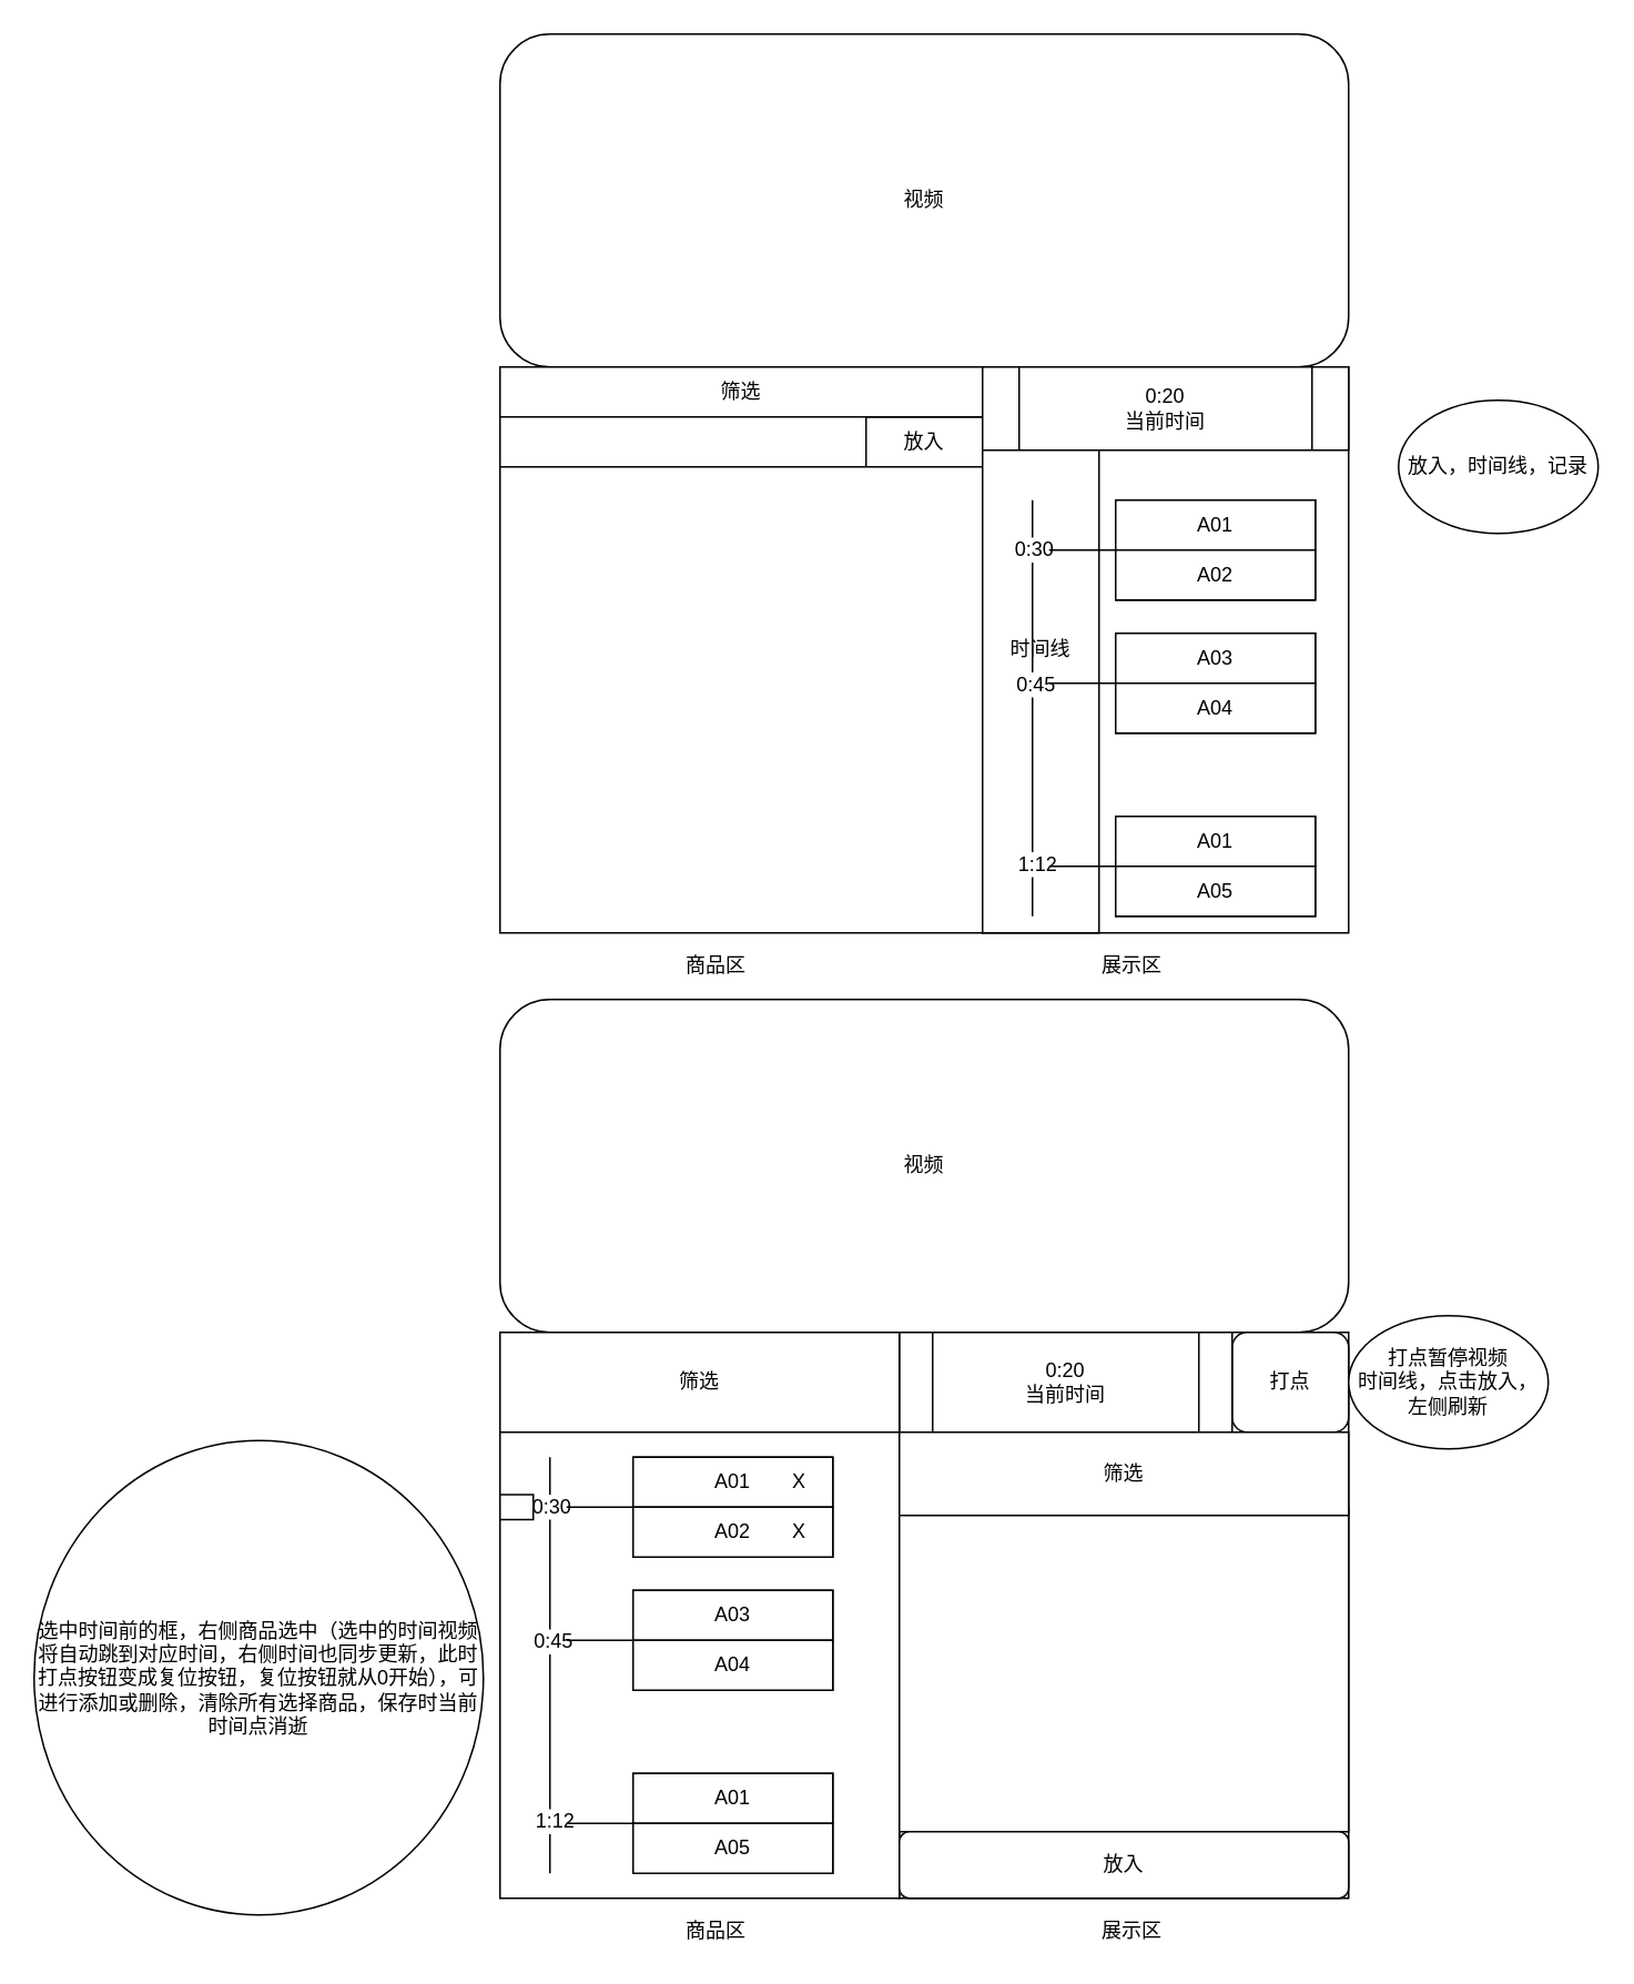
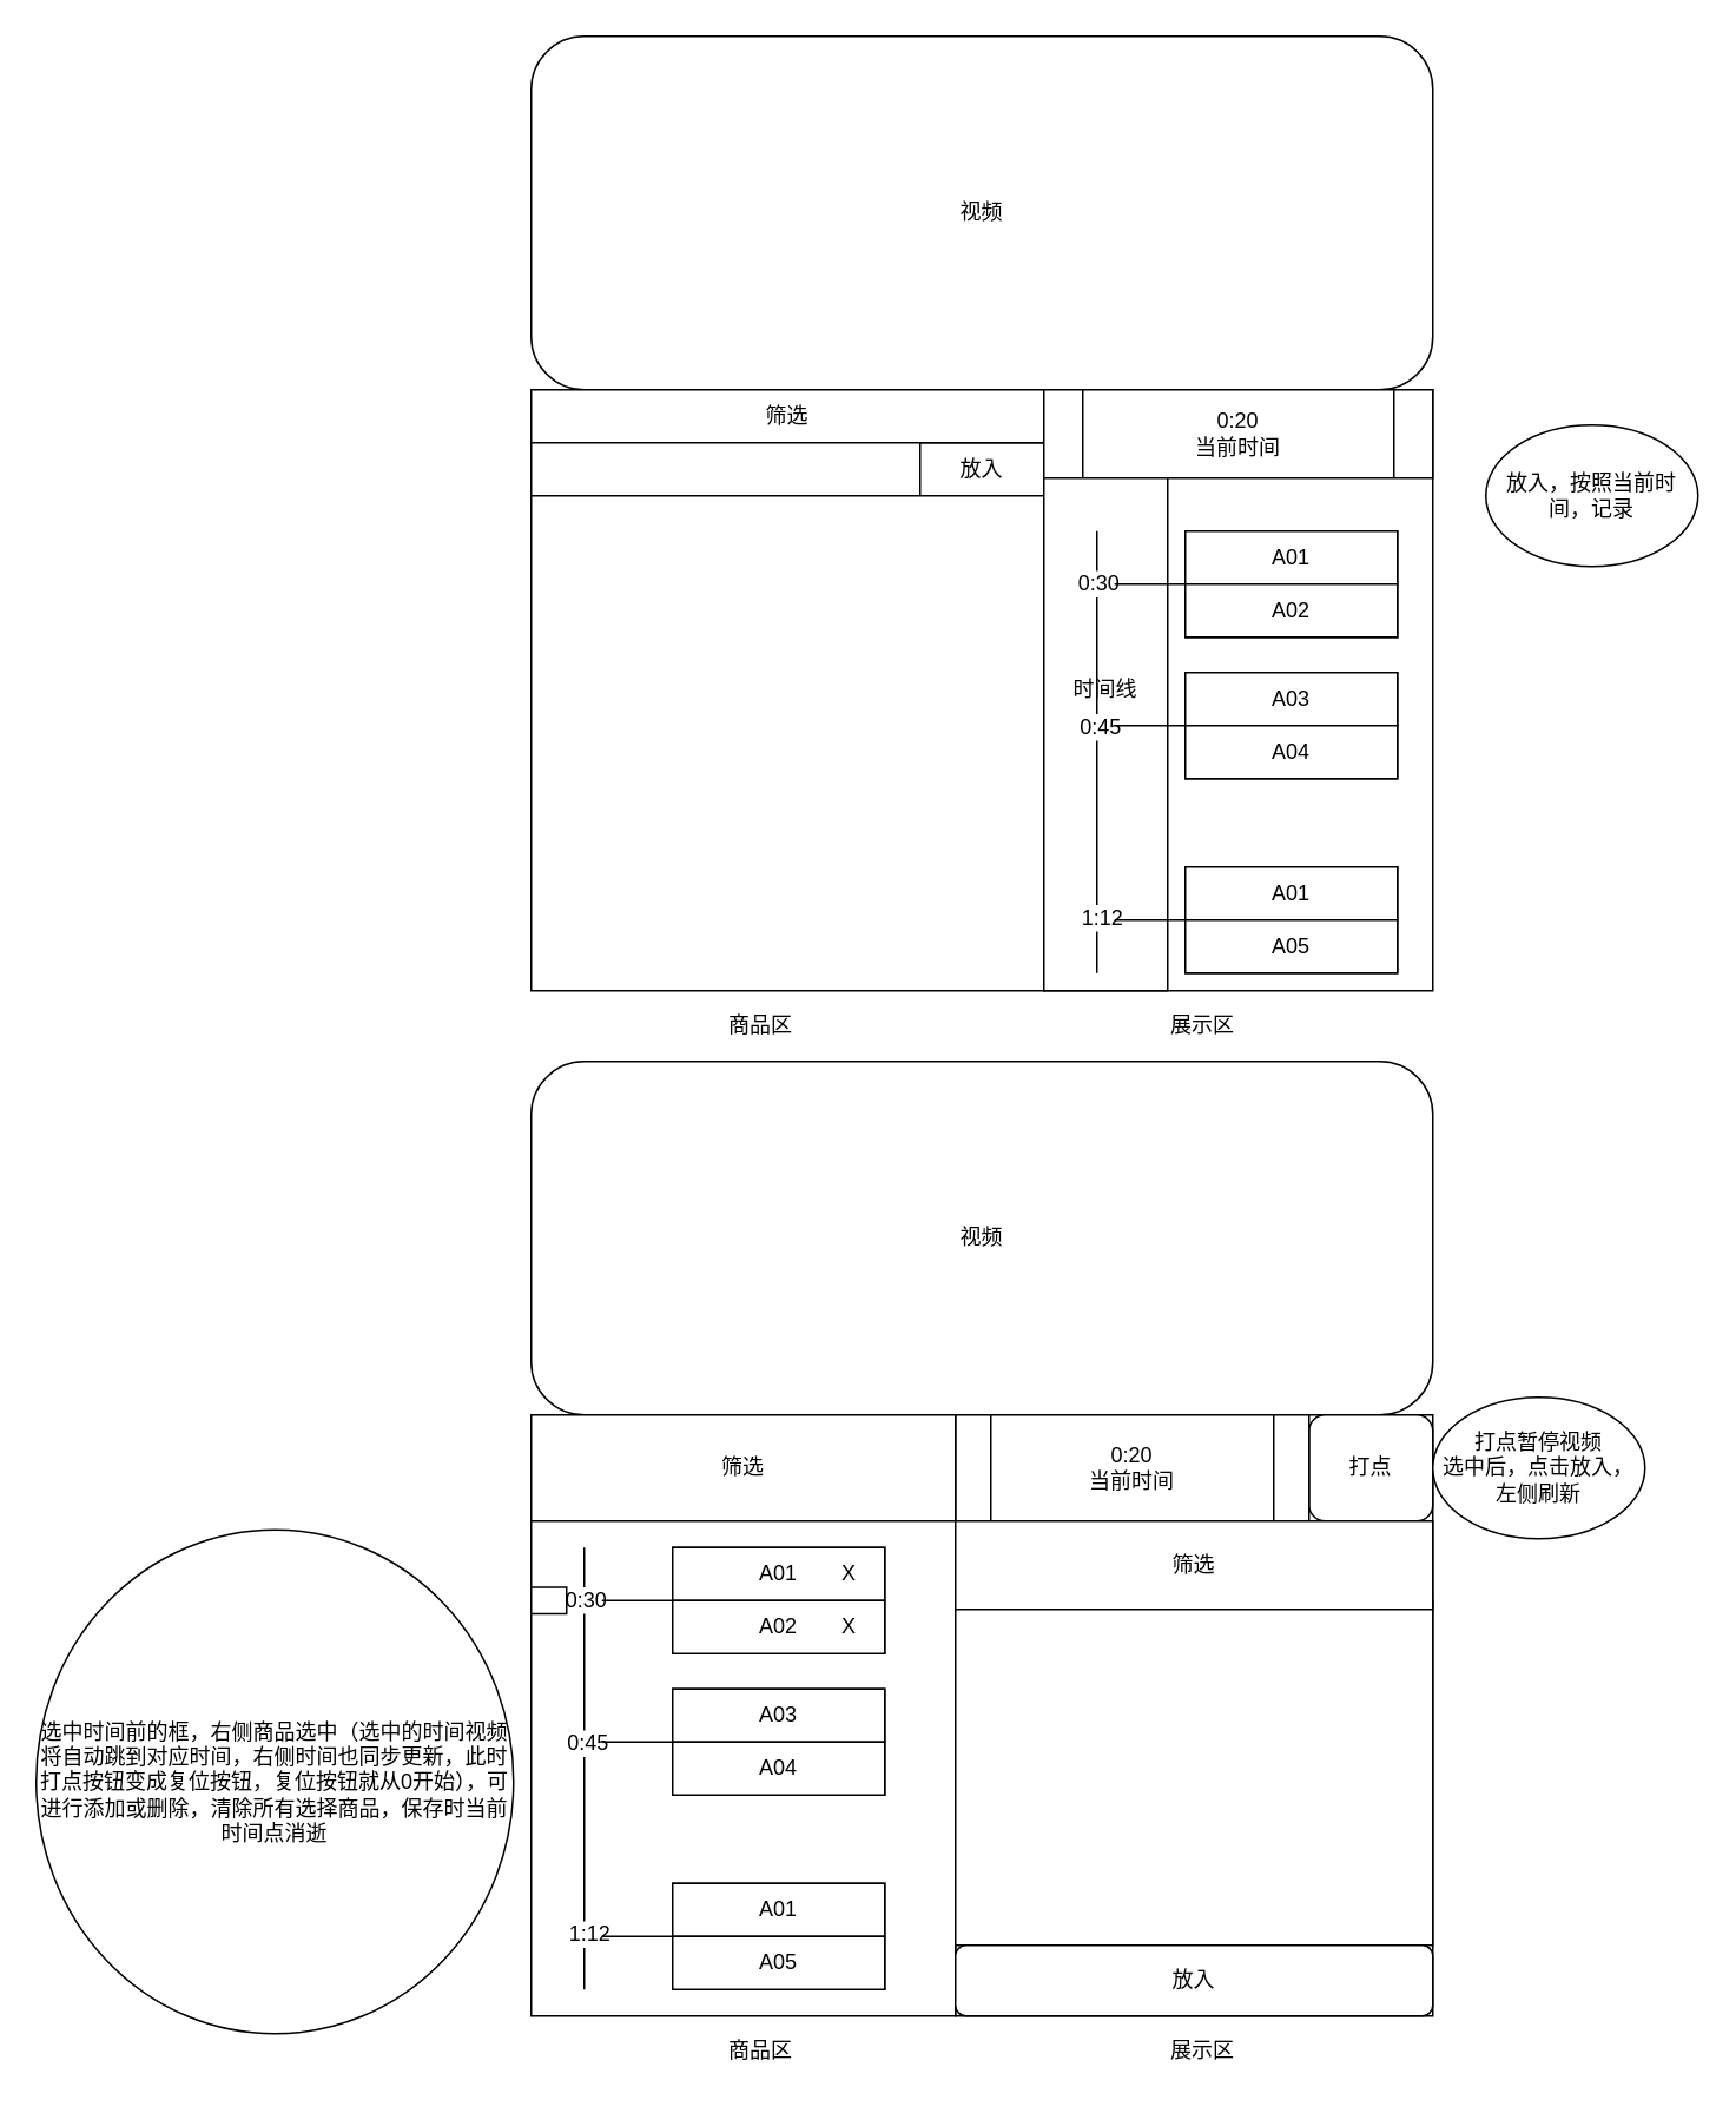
  <mxCell id="0" />
  <mxCell id="1" parent="0" />
  <mxCell id="2" value="视频" style="rounded=1;whiteSpace=wrap;html=1;" vertex="1" parent="1"><mxGeometry x="300" y="20" width="510" height="200" as="geometry" /></mxCell>
  <mxCell id="3" value="" style="rounded=0;whiteSpace=wrap;html=1;" vertex="1" parent="1"><mxGeometry x="300" y="220" width="290" height="210" as="geometry" /></mxCell>
  <mxCell id="4" value="放入" style="rounded=0;whiteSpace=wrap;html=1;" vertex="1" parent="1"><mxGeometry x="520" y="250" width="70" height="30" as="geometry" /></mxCell>
  <mxCell id="5" value="" style="rounded=0;whiteSpace=wrap;html=1;" vertex="1" parent="1"><mxGeometry x="300" y="280" width="290" height="280" as="geometry" /></mxCell>
  <mxCell id="6" value="筛选" style="rounded=0;whiteSpace=wrap;html=1;" vertex="1" parent="1"><mxGeometry x="300" y="220" width="290" height="30" as="geometry" /></mxCell>
  <mxCell id="7" value="" style="rounded=0;whiteSpace=wrap;html=1;" vertex="1" parent="1"><mxGeometry x="590" y="220" width="220" height="340" as="geometry" /></mxCell>
  <mxCell id="8" value="时间线" style="rounded=0;whiteSpace=wrap;html=1;" vertex="1" parent="1"><mxGeometry x="590" y="220" width="70" height="340" as="geometry" /></mxCell>
  <mxCell id="9" value="" style="endArrow=none;html=1;" edge="1" parent="1"><mxGeometry width="50" height="50" relative="1" as="geometry"><mxPoint x="620" y="550" as="sourcePoint" /><mxPoint x="620" y="300" as="targetPoint" /></mxGeometry></mxCell>
  <mxCell id="10" value="0:30" style="text;html=1;align=center;verticalAlign=middle;resizable=0;points=[];labelBackgroundColor=#ffffff;" vertex="1" connectable="0" parent="9"><mxGeometry x="0.768" relative="1" as="geometry"><mxPoint as="offset" /></mxGeometry></mxCell>
  <mxCell id="11" value="0:45" style="text;html=1;align=center;verticalAlign=middle;resizable=0;points=[];labelBackgroundColor=#ffffff;" vertex="1" connectable="0" parent="1"><mxGeometry x="630" y="410" as="geometry"><mxPoint x="-9" as="offset" /></mxGeometry></mxCell>
  <mxCell id="12" value="" style="endArrow=none;html=1;" edge="1" parent="1"><mxGeometry width="50" height="50" relative="1" as="geometry"><mxPoint x="630" y="330" as="sourcePoint" /><mxPoint x="670" y="330" as="targetPoint" /></mxGeometry></mxCell>
  <mxCell id="13" value="" style="rounded=0;whiteSpace=wrap;html=1;" vertex="1" parent="1"><mxGeometry x="670" y="300" width="120" height="60" as="geometry" /></mxCell>
  <mxCell id="14" value="A01" style="rounded=0;whiteSpace=wrap;html=1;" vertex="1" parent="1"><mxGeometry x="670" y="300" width="120" height="30" as="geometry" /></mxCell>
  <mxCell id="15" value="A02" style="rounded=0;whiteSpace=wrap;html=1;" vertex="1" parent="1"><mxGeometry x="670" y="330" width="120" height="30" as="geometry" /></mxCell>
  <mxCell id="16" value="" style="endArrow=none;html=1;" edge="1" parent="1"><mxGeometry width="50" height="50" relative="1" as="geometry"><mxPoint x="630" y="410" as="sourcePoint" /><mxPoint x="670" y="410" as="targetPoint" /></mxGeometry></mxCell>
  <mxCell id="17" value="" style="rounded=0;whiteSpace=wrap;html=1;" vertex="1" parent="1"><mxGeometry x="670" y="380" width="120" height="60" as="geometry" /></mxCell>
  <mxCell id="18" value="A03" style="rounded=0;whiteSpace=wrap;html=1;" vertex="1" parent="1"><mxGeometry x="670" y="380" width="120" height="30" as="geometry" /></mxCell>
  <mxCell id="19" value="A04" style="rounded=0;whiteSpace=wrap;html=1;" vertex="1" parent="1"><mxGeometry x="670" y="410" width="120" height="30" as="geometry" /></mxCell>
  <mxCell id="20" value="1:12" style="text;html=1;align=center;verticalAlign=middle;resizable=0;points=[];labelBackgroundColor=#ffffff;" vertex="1" connectable="0" parent="1"><mxGeometry x="630" y="520" as="geometry"><mxPoint x="-8" y="-2" as="offset" /></mxGeometry></mxCell>
  <mxCell id="21" value="" style="endArrow=none;html=1;" edge="1" parent="1"><mxGeometry width="50" height="50" relative="1" as="geometry"><mxPoint x="630" y="520" as="sourcePoint" /><mxPoint x="670" y="520" as="targetPoint" /></mxGeometry></mxCell>
  <mxCell id="22" value="" style="rounded=0;whiteSpace=wrap;html=1;" vertex="1" parent="1"><mxGeometry x="670" y="490" width="120" height="60" as="geometry" /></mxCell>
  <mxCell id="23" value="A01" style="rounded=0;whiteSpace=wrap;html=1;" vertex="1" parent="1"><mxGeometry x="670" y="490" width="120" height="30" as="geometry" /></mxCell>
  <mxCell id="24" value="A05" style="rounded=0;whiteSpace=wrap;html=1;" vertex="1" parent="1"><mxGeometry x="670" y="520" width="120" height="30" as="geometry" /></mxCell>
  <mxCell id="25" value="展示区" style="text;html=1;strokeColor=none;fillColor=none;align=center;verticalAlign=middle;whiteSpace=wrap;rounded=0;" vertex="1" parent="1"><mxGeometry x="660" y="570" width="40" height="20" as="geometry" /></mxCell>
  <mxCell id="26" value="商品区" style="text;html=1;strokeColor=none;fillColor=none;align=center;verticalAlign=middle;whiteSpace=wrap;rounded=0;" vertex="1" parent="1"><mxGeometry x="410" y="570" width="40" height="20" as="geometry" /></mxCell>
  <mxCell id="27" value="视频" style="rounded=1;whiteSpace=wrap;html=1;" vertex="1" parent="1"><mxGeometry x="300" y="600" width="510" height="200" as="geometry" /></mxCell>
  <mxCell id="28" value="" style="rounded=0;whiteSpace=wrap;html=1;" vertex="1" parent="1"><mxGeometry x="540" y="800" width="270" height="340" as="geometry" /></mxCell>
  <mxCell id="29" value="时间线" style="rounded=0;whiteSpace=wrap;html=1;" vertex="1" parent="1"><mxGeometry x="300" y="800" width="240" height="340" as="geometry" /></mxCell>
  <mxCell id="30" value="" style="endArrow=none;html=1;" edge="1" parent="1"><mxGeometry width="50" height="50" relative="1" as="geometry"><mxPoint x="330" y="1125" as="sourcePoint" /><mxPoint x="330" y="875" as="targetPoint" /></mxGeometry></mxCell>
  <mxCell id="31" value="0:30" style="text;html=1;align=center;verticalAlign=middle;resizable=0;points=[];labelBackgroundColor=#ffffff;" vertex="1" connectable="0" parent="30"><mxGeometry x="0.768" relative="1" as="geometry"><mxPoint as="offset" /></mxGeometry></mxCell>
  <mxCell id="32" value="0:45" style="text;html=1;align=center;verticalAlign=middle;resizable=0;points=[];labelBackgroundColor=#ffffff;" vertex="1" connectable="0" parent="1"><mxGeometry x="340" y="985" as="geometry"><mxPoint x="-9" as="offset" /></mxGeometry></mxCell>
  <mxCell id="33" value="" style="endArrow=none;html=1;" edge="1" parent="1"><mxGeometry width="50" height="50" relative="1" as="geometry"><mxPoint x="340" y="905" as="sourcePoint" /><mxPoint x="380" y="905" as="targetPoint" /></mxGeometry></mxCell>
  <mxCell id="34" value="" style="rounded=0;whiteSpace=wrap;html=1;" vertex="1" parent="1"><mxGeometry x="380" y="875" width="120" height="60" as="geometry" /></mxCell>
  <mxCell id="35" value="A01" style="rounded=0;whiteSpace=wrap;html=1;" vertex="1" parent="1"><mxGeometry x="380" y="875" width="120" height="30" as="geometry" /></mxCell>
  <mxCell id="36" value="A02" style="rounded=0;whiteSpace=wrap;html=1;" vertex="1" parent="1"><mxGeometry x="380" y="905" width="120" height="30" as="geometry" /></mxCell>
  <mxCell id="37" value="" style="endArrow=none;html=1;" edge="1" parent="1"><mxGeometry width="50" height="50" relative="1" as="geometry"><mxPoint x="340" y="985" as="sourcePoint" /><mxPoint x="380" y="985" as="targetPoint" /></mxGeometry></mxCell>
  <mxCell id="38" value="" style="rounded=0;whiteSpace=wrap;html=1;" vertex="1" parent="1"><mxGeometry x="380" y="955" width="120" height="60" as="geometry" /></mxCell>
  <mxCell id="39" value="A03" style="rounded=0;whiteSpace=wrap;html=1;" vertex="1" parent="1"><mxGeometry x="380" y="955" width="120" height="30" as="geometry" /></mxCell>
  <mxCell id="40" value="A04" style="rounded=0;whiteSpace=wrap;html=1;" vertex="1" parent="1"><mxGeometry x="380" y="985" width="120" height="30" as="geometry" /></mxCell>
  <mxCell id="41" value="1:12" style="text;html=1;align=center;verticalAlign=middle;resizable=0;points=[];labelBackgroundColor=#ffffff;" vertex="1" connectable="0" parent="1"><mxGeometry x="340" y="1095" as="geometry"><mxPoint x="-8" y="-2" as="offset" /></mxGeometry></mxCell>
  <mxCell id="42" value="" style="endArrow=none;html=1;" edge="1" parent="1"><mxGeometry width="50" height="50" relative="1" as="geometry"><mxPoint x="340" y="1095" as="sourcePoint" /><mxPoint x="380" y="1095" as="targetPoint" /></mxGeometry></mxCell>
  <mxCell id="43" value="" style="rounded=0;whiteSpace=wrap;html=1;" vertex="1" parent="1"><mxGeometry x="380" y="1065" width="120" height="60" as="geometry" /></mxCell>
  <mxCell id="44" value="A01" style="rounded=0;whiteSpace=wrap;html=1;" vertex="1" parent="1"><mxGeometry x="380" y="1065" width="120" height="30" as="geometry" /></mxCell>
  <mxCell id="45" value="A05" style="rounded=0;whiteSpace=wrap;html=1;" vertex="1" parent="1"><mxGeometry x="380" y="1095" width="120" height="30" as="geometry" /></mxCell>
  <mxCell id="46" value="展示区" style="text;html=1;strokeColor=none;fillColor=none;align=center;verticalAlign=middle;whiteSpace=wrap;rounded=0;" vertex="1" parent="1"><mxGeometry x="660" y="1150" width="40" height="20" as="geometry" /></mxCell>
  <mxCell id="47" value="商品区" style="text;html=1;strokeColor=none;fillColor=none;align=center;verticalAlign=middle;whiteSpace=wrap;rounded=0;" vertex="1" parent="1"><mxGeometry x="410" y="1150" width="40" height="20" as="geometry" /></mxCell>
  <mxCell id="48" value="打点" style="rounded=1;whiteSpace=wrap;html=1;" vertex="1" parent="1"><mxGeometry x="740" y="800" width="70" height="60" as="geometry" /></mxCell>
  <mxCell id="49" value="0:20&lt;br&gt;当前时间" style="shape=process;whiteSpace=wrap;html=1;backgroundOutline=1;" vertex="1" parent="1"><mxGeometry x="540" y="800" width="200" height="60" as="geometry" /></mxCell>
  <mxCell id="50" value="0:20&lt;br&gt;当前时间" style="shape=process;whiteSpace=wrap;html=1;backgroundOutline=1;" vertex="1" parent="1"><mxGeometry x="590" y="220" width="220" height="50" as="geometry" /></mxCell>
- <mxCell id="51" value="放入，时间线，记录" style="ellipse;whiteSpace=wrap;html=1;" vertex="1" parent="1"><mxGeometry x="840" y="240" width="120" height="80" as="geometry" /></mxCell>
+ <mxCell id="51" value="放入，按照当前时间，记录" style="ellipse;whiteSpace=wrap;html=1;" vertex="1" parent="1"><mxGeometry x="840" y="240" width="120" height="80" as="geometry" /></mxCell>
  <mxCell id="52" value="筛选" style="rounded=0;whiteSpace=wrap;html=1;" vertex="1" parent="1"><mxGeometry x="300" y="800" width="240" height="60" as="geometry" /></mxCell>
- <mxCell id="53" value="打点暂停视频&lt;br&gt;时间线，点击放入，左侧刷新" style="ellipse;whiteSpace=wrap;html=1;" vertex="1" parent="1"><mxGeometry x="810" y="790" width="120" height="80" as="geometry" /></mxCell>
+ <mxCell id="53" value="打点暂停视频&lt;br&gt;选中后，点击放入，左侧刷新" style="ellipse;whiteSpace=wrap;html=1;" vertex="1" parent="1"><mxGeometry x="810" y="790" width="120" height="80" as="geometry" /></mxCell>
  <mxCell id="54" value="" style="rounded=0;whiteSpace=wrap;html=1;" vertex="1" parent="1"><mxGeometry x="540" y="905" width="270" height="195" as="geometry" /></mxCell>
  <mxCell id="55" value="放入" style="rounded=1;whiteSpace=wrap;html=1;" vertex="1" parent="1"><mxGeometry x="540" y="1100" width="270" height="40" as="geometry" /></mxCell>
  <mxCell id="56" value="筛选" style="rounded=0;whiteSpace=wrap;html=1;" vertex="1" parent="1"><mxGeometry x="540" y="860" width="270" height="50" as="geometry" /></mxCell>
  <mxCell id="57" value="X" style="text;html=1;strokeColor=none;fillColor=none;align=center;verticalAlign=middle;whiteSpace=wrap;rounded=0;" vertex="1" parent="1"><mxGeometry x="470" y="882.5" width="20" height="15" as="geometry" /></mxCell>
  <mxCell id="58" value="X" style="text;html=1;strokeColor=none;fillColor=none;align=center;verticalAlign=middle;whiteSpace=wrap;rounded=0;" vertex="1" parent="1"><mxGeometry x="470" y="912.5" width="20" height="15" as="geometry" /></mxCell>
  <mxCell id="59" value="选中时间前的框，右侧商品选中（选中的时间视频将自动跳到对应时间，右侧时间也同步更新，此时打点按钮变成复位按钮，复位按钮就从0开始），可进行添加或删除，清除所有选择商品，保存时当前时间点消逝" style="ellipse;whiteSpace=wrap;html=1;" vertex="1" parent="1"><mxGeometry x="20" y="865" width="270" height="285" as="geometry" /></mxCell>
  <mxCell id="60" value="" style="rounded=0;whiteSpace=wrap;html=1;" vertex="1" parent="1"><mxGeometry x="300" y="897.5" width="20" height="15" as="geometry" /></mxCell>
